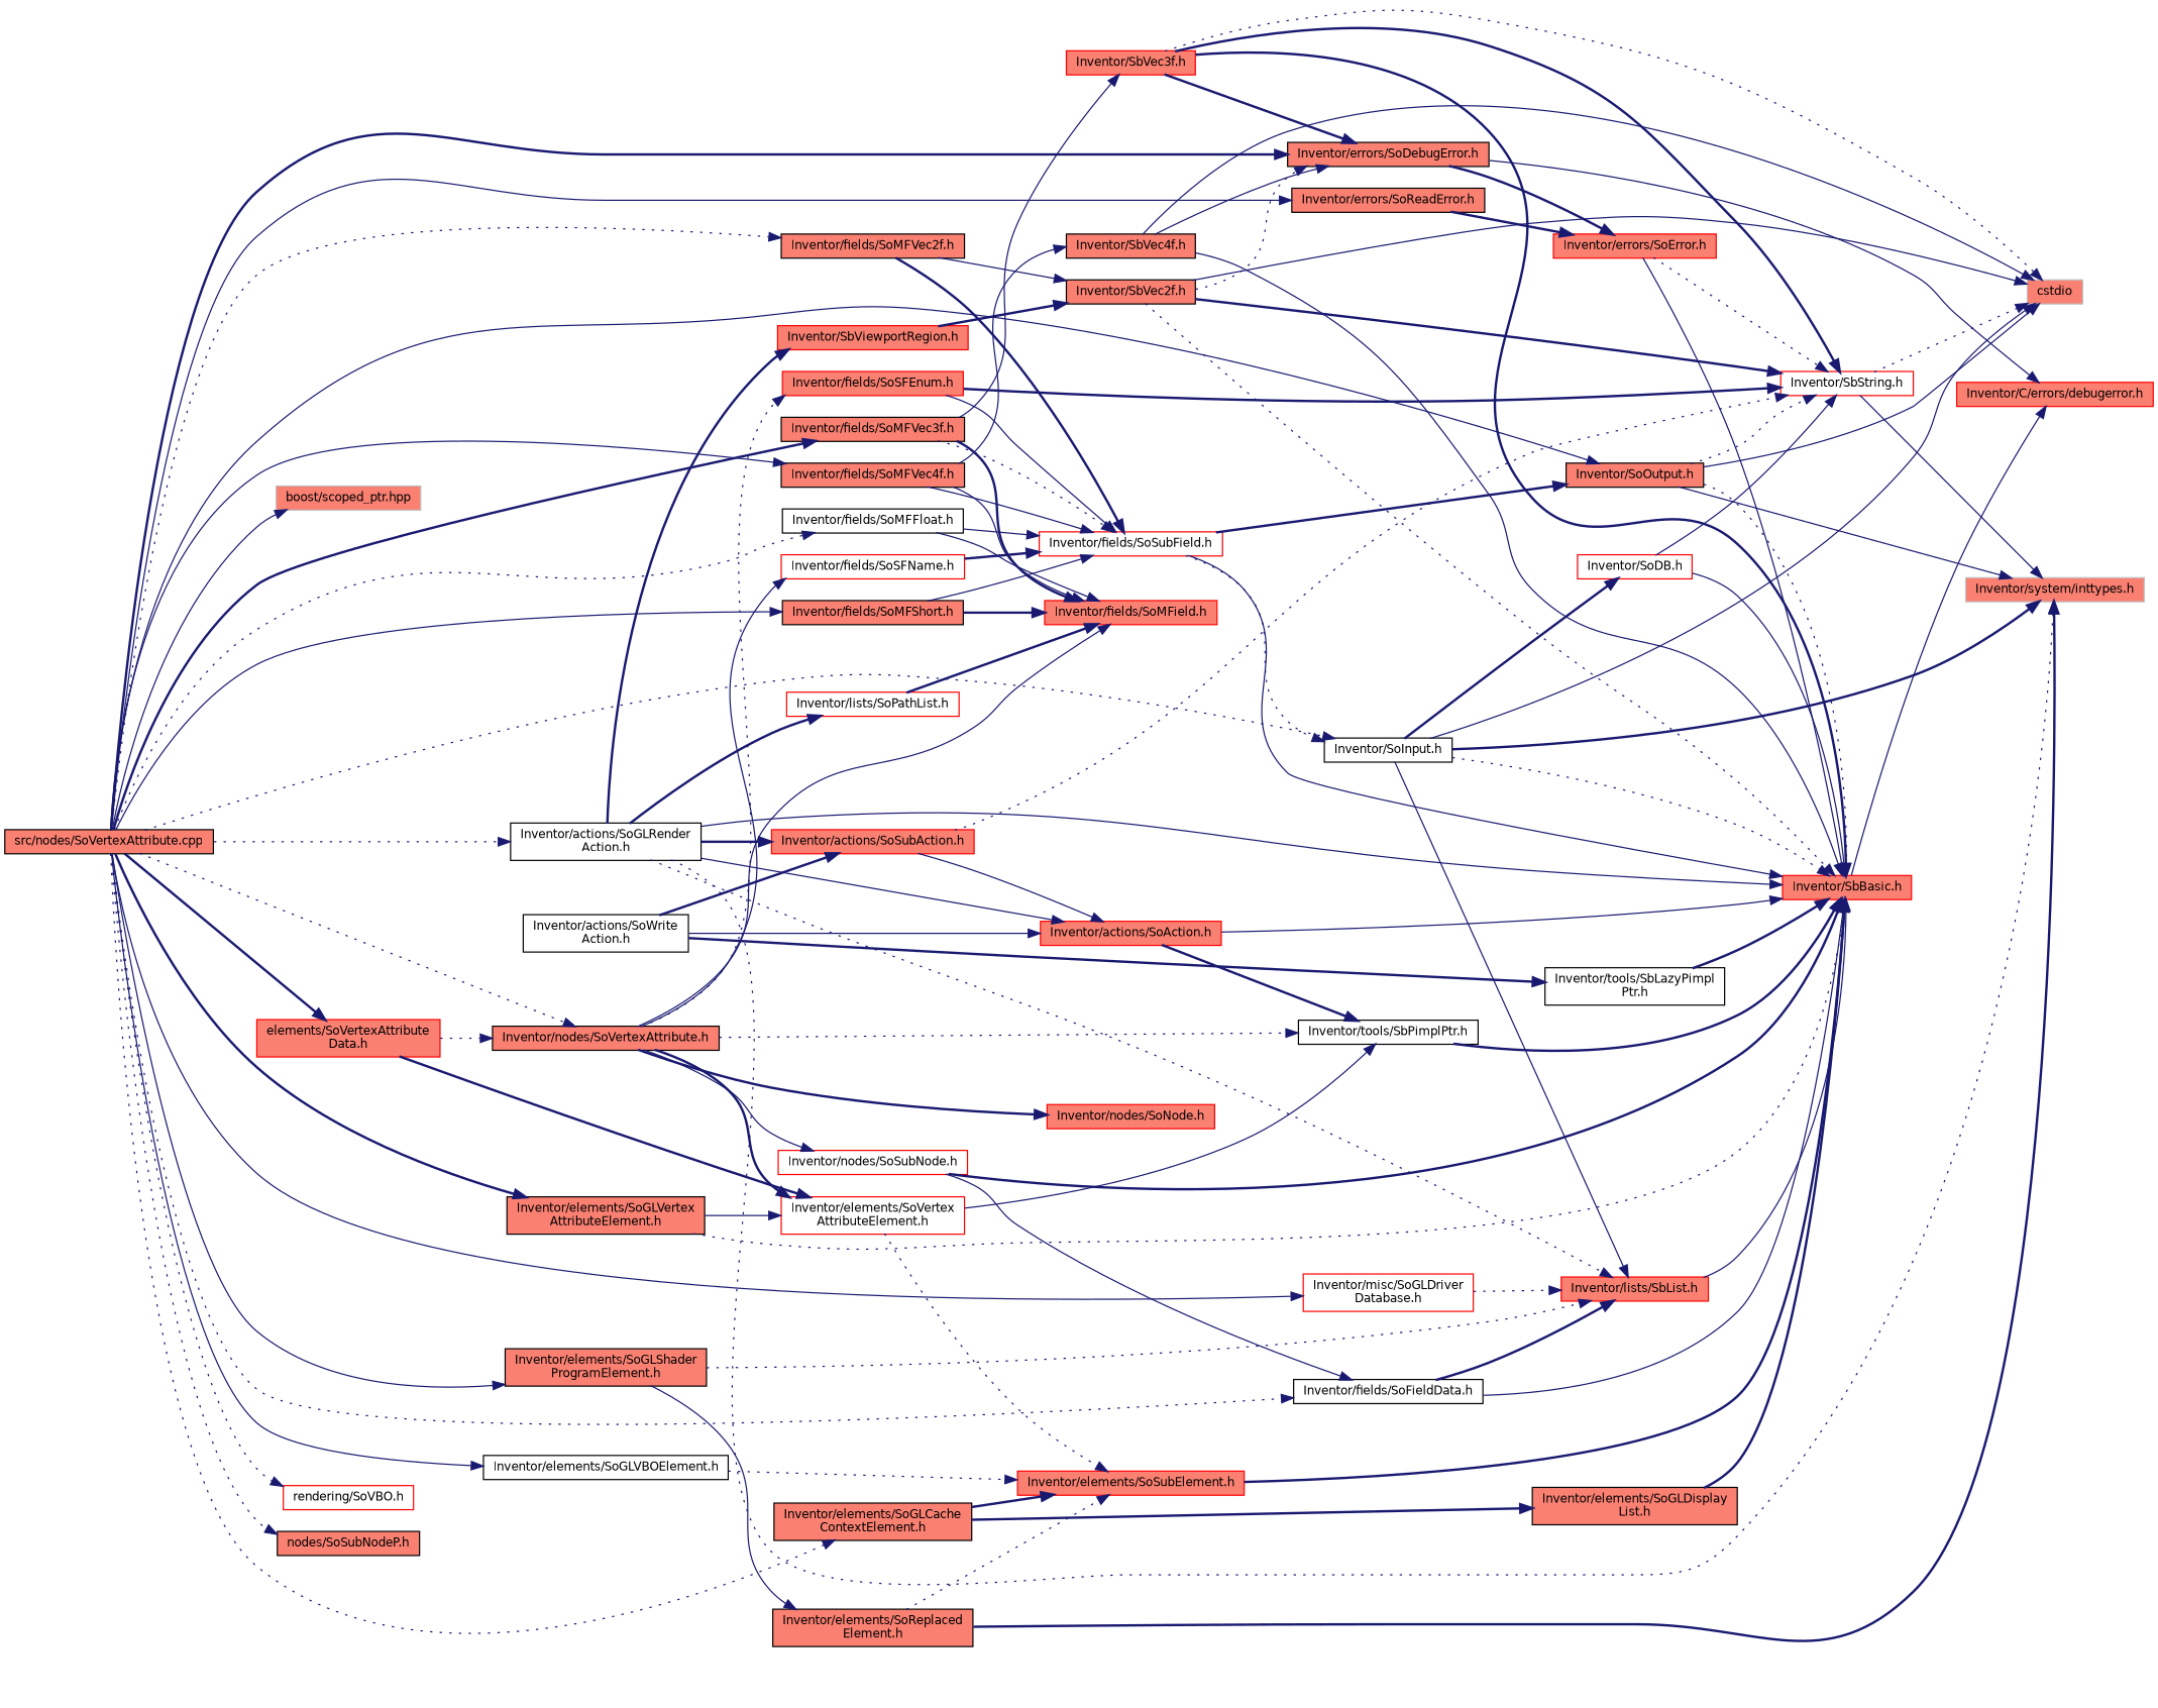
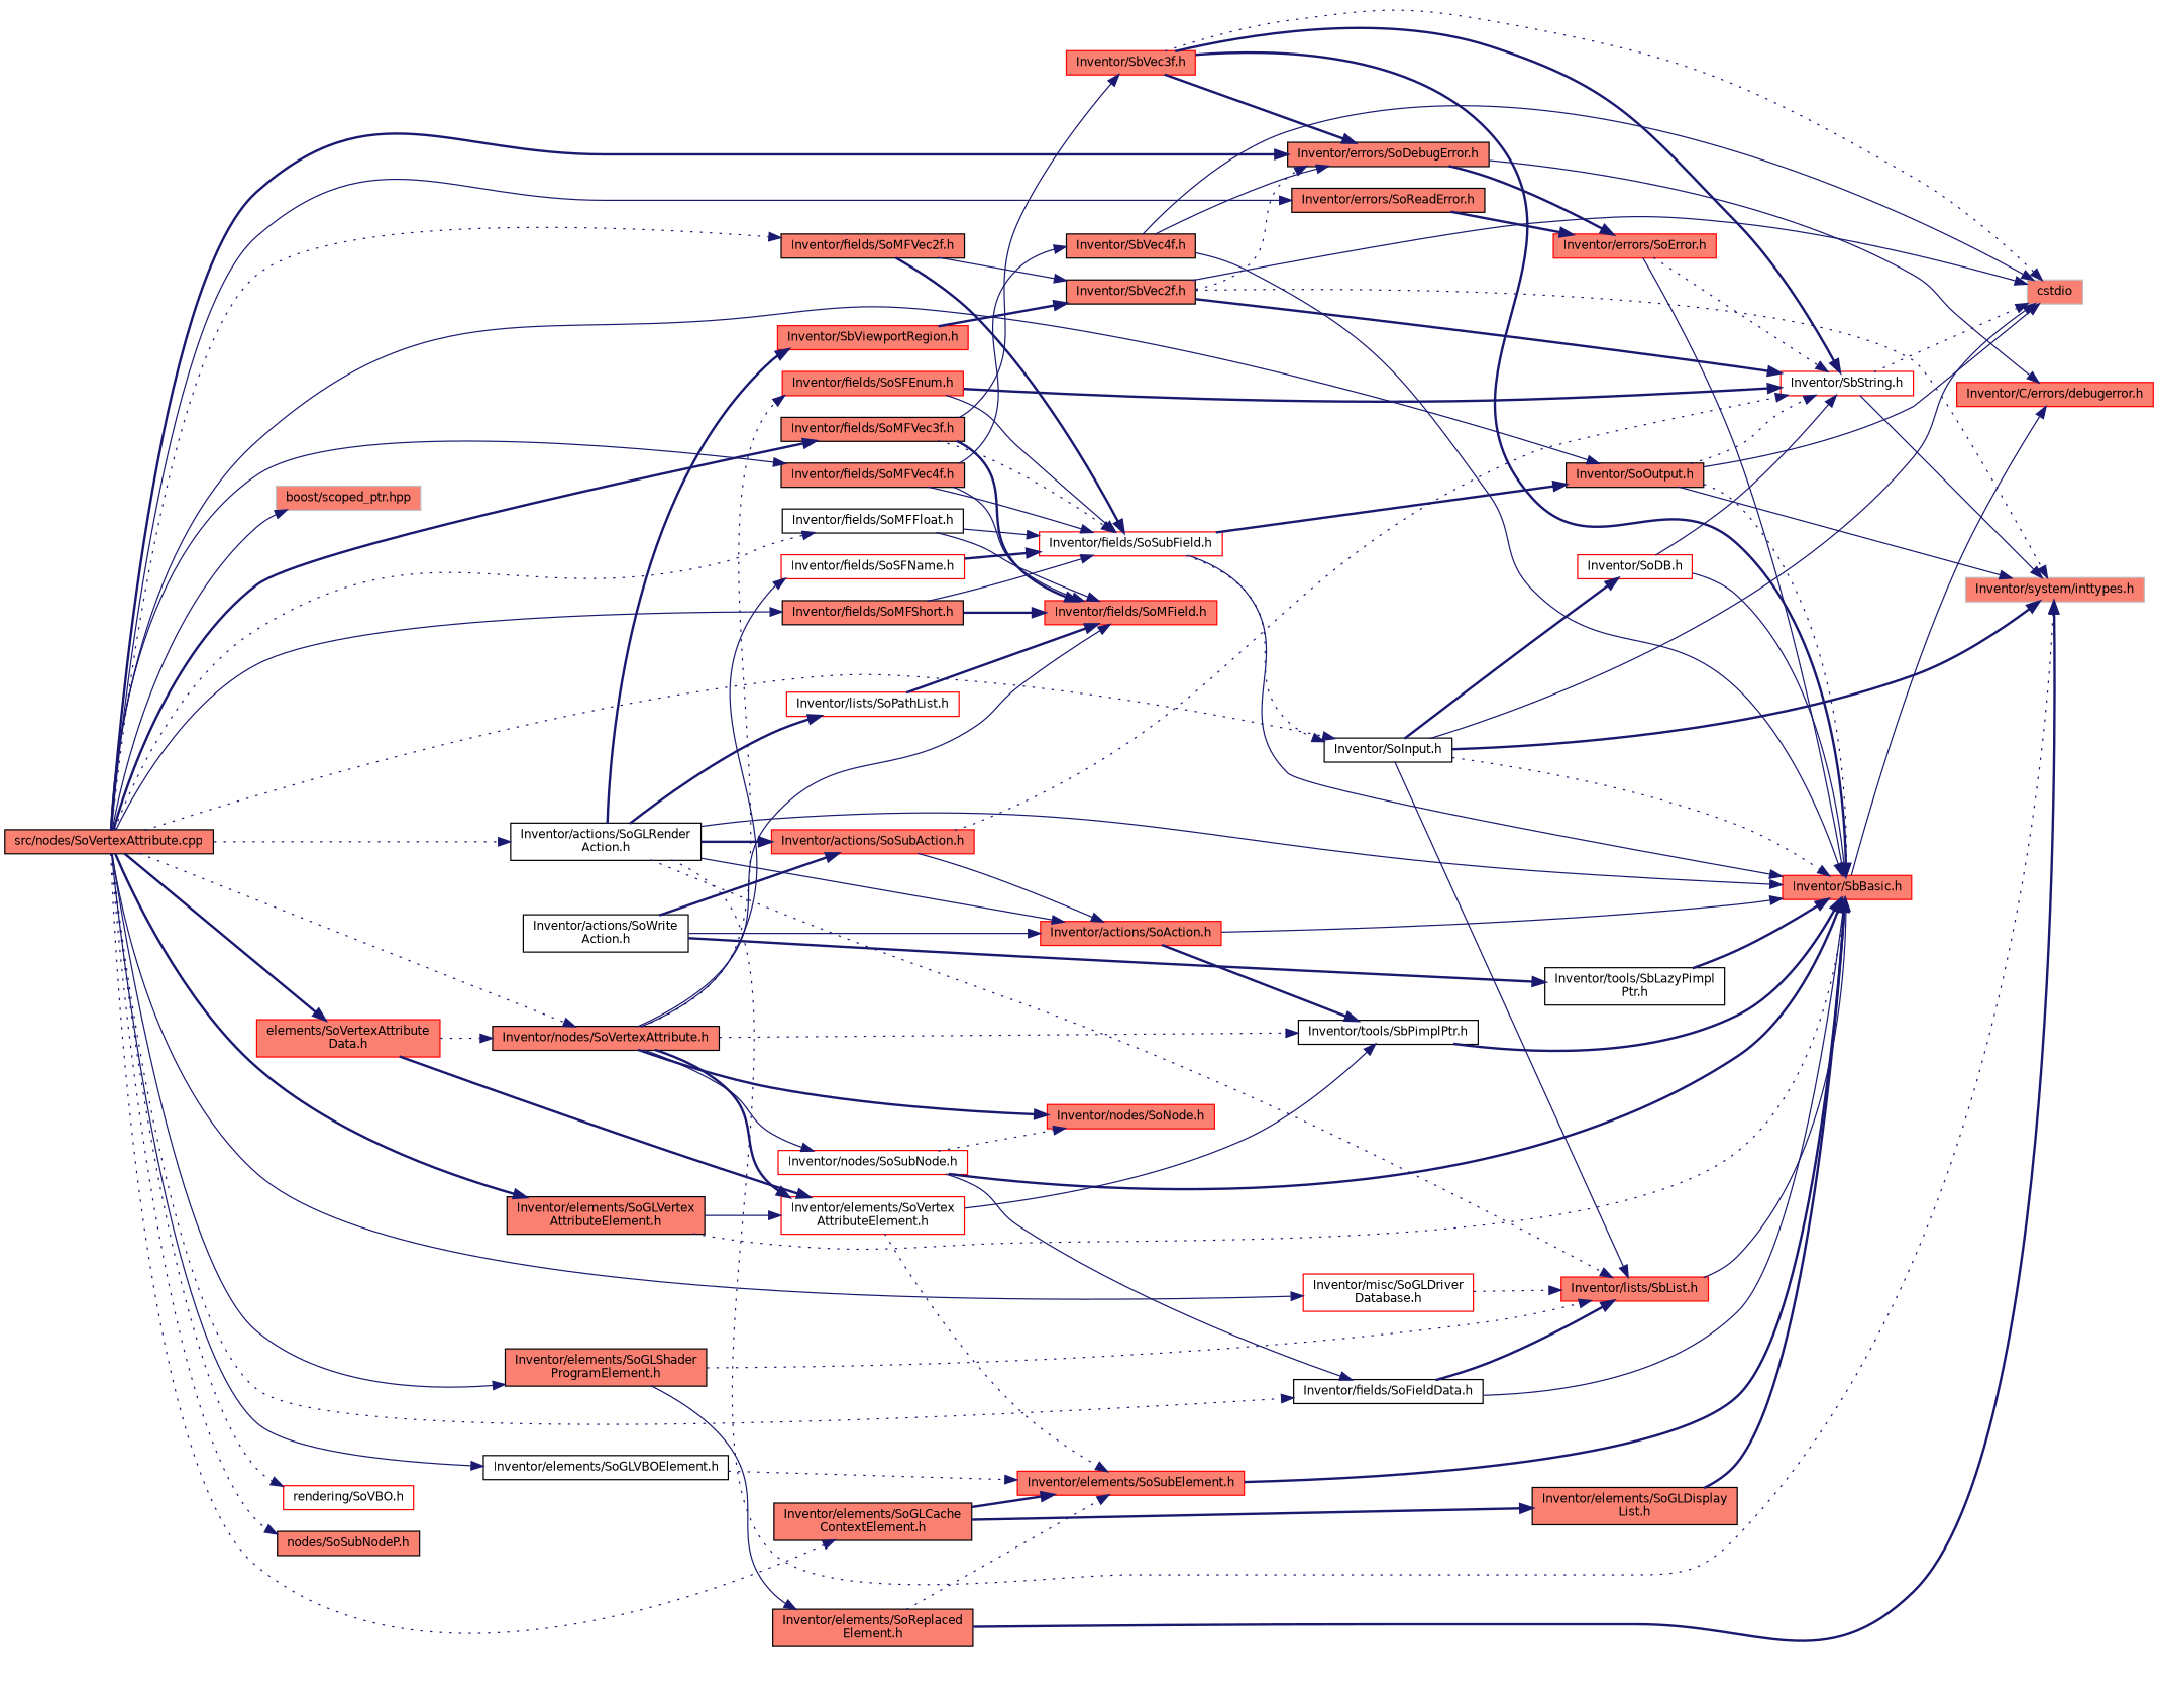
  digraph {
    rankdir=LR
    node [color=black fillcolor=salmon fontname=Helvetica fontsize=10 shape=record style=filled]
    edge [color=midnightblue fontname=Helvetica fontsize=10 labelfontname=Helvetica labelfontsize=10 style=solid]
    n1 [fontcolor=black height=0.2 label="src/nodes/SoVertexAttribute.cpp" width=0.4]
    n2 [height=0.2 label="Inventor/nodes/SoVertexAttribute.h" width=0.4]
    n3 [fillcolor=white height=0.2 label="Inventor/fields/SoFieldData.h" width=0.4]
    n4 [fillcolor=white height=0.2 label="Inventor/SoInput.h" width=0.4]
    n5 [height=0.2 label="Inventor/SoOutput.h" width=0.4]
    n6 [height=0.2 label="Inventor/elements/SoGLVertex\lAttributeElement.h" width=0.4]
    n7 [color=grey75 height=0.2 label="boost/scoped_ptr.hpp" width=0.4]
    n8 [fillcolor=white height=0.2 label="Inventor/actions/SoGLRender\lAction.h" width=0.4]
    n9 [height=0.2 label="Inventor/errors/SoDebugError.h" width=0.4]
    n10 [fillcolor=white height=0.2 label="Inventor/fields/SoMFFloat.h" width=0.4]
    n11 [height=0.2 label="Inventor/fields/SoMFVec2f.h" width=0.4]
    n12 [height=0.2 label="Inventor/fields/SoMFVec3f.h" width=0.4]
    n13 [height=0.2 label="Inventor/fields/SoMFVec4f.h" width=0.4]
    n14 [height=0.2 label="Inventor/fields/SoMFShort.h" width=0.4]
    n15 [height=0.2 label="Inventor/errors/SoReadError.h" width=0.4]
    n16 [height=0.2 label="Inventor/elements/SoGLShader\lProgramElement.h" width=0.4]
    n17 [height=0.2 label="Inventor/elements/SoGLCache\lContextElement.h" width=0.4]
    n18 [fillcolor=white height=0.2 label="Inventor/elements/SoGLVBOElement.h" width=0.4]
    n19 [color=red fillcolor=white height=0.2 label="Inventor/misc/SoGLDriver\lDatabase.h" width=0.4]
    n20 [color=red fillcolor=white height=0.2 label="rendering/SoVBO.h" width=0.4]
    n21 [height=0.2 label="nodes/SoSubNodeP.h" width=0.4]
    n22 [color=red height=0.2 label="elements/SoVertexAttribute\lData.h" width=0.4]
    n23 [color=red height=0.2 label="Inventor/nodes/SoNode.h" width=0.4]
    n24 [color=red fillcolor=white height=0.2 label="Inventor/nodes/SoSubNode.h" width=0.4]
    n25 [color=red fillcolor=white height=0.2 label="Inventor/elements/SoVertex\lAttributeElement.h" width=0.4]
    n26 [fillcolor=white height=0.2 label="Inventor/tools/SbPimplPtr.h" width=0.4]
    n27 [color=red fillcolor=white height=0.2 label="Inventor/fields/SoSFName.h" width=0.4]
    n28 [color=red height=0.2 label="Inventor/fields/SoMField.h" width=0.4]
    n29 [color=red height=0.2 label="Inventor/fields/SoSFEnum.h" width=0.4]
    n30 [color=red height=0.2 label="Inventor/SbBasic.h" width=0.4]
    n31 [color=red height=0.2 label="Inventor/lists/SbList.h" width=0.4]
    n32 [color=grey75 height=0.2 label="Inventor/system/inttypes.h" width=0.4]
    n33 [color=grey75 height=0.2 label=cstdio width=0.4]
    n34 [color=red fillcolor=white height=0.2 label="Inventor/SoDB.h" width=0.4]
    n35 [color=red fillcolor=white height=0.2 label="Inventor/SbString.h" width=0.4]
    n36 [fillcolor=white height=0.2 label="Inventor/actions/SoWrite\lAction.h" width=0.4]
    n37 [color=red height=0.2 label="Inventor/actions/SoAction.h" width=0.4]
    n38 [color=red height=0.2 label="Inventor/actions/SoSubAction.h" width=0.4]
    n39 [fillcolor=white height=0.2 label="Inventor/tools/SbLazyPimpl\lPtr.h" width=0.4]
    n40 [color=red height=0.2 label="Inventor/SbViewportRegion.h" width=0.4]
    n41 [color=red fillcolor=white height=0.2 label="Inventor/lists/SoPathList.h" width=0.4]
    n42 [color=red height=0.2 label="Inventor/C/errors/debugerror.h" width=0.4]
    n43 [color=red height=0.2 label="Inventor/errors/SoError.h" width=0.4]
    n44 [color=red fillcolor=white height=0.2 label="Inventor/fields/SoSubField.h" width=0.4]
    n45 [height=0.2 label="Inventor/SbVec2f.h" width=0.4]
    n46 [color=red height=0.2 label="Inventor/SbVec3f.h" width=0.4]
    n47 [height=0.2 label="Inventor/SbVec4f.h" width=0.4]
    n48 [height=0.2 label="Inventor/elements/SoReplaced\lElement.h" width=0.4]
    n49 [color=red height=0.2 label="Inventor/elements/SoSubElement.h" width=0.4]
    n50 [height=0.2 label="Inventor/elements/SoGLDisplay\lList.h" width=0.4]
    n1 -> n2 [style=dotted]
    n1 -> n3 [style=dotted]
    n1 -> n4 [style=dotted]
    n1 -> n5
    n1 -> n6 [style=bold]
    n1 -> n7
    n1 -> n8 [style=dotted]
    n1 -> n9 [style=bold]
    n1 -> n10 [style=dotted]
    n1 -> n11 [style=dotted]
    n1 -> n12 [style=bold]
    n1 -> n13
    n1 -> n14
    n1 -> n15
    n1 -> n16
    n1 -> n17 [style=dotted]
    n1 -> n18
    n1 -> n19
    n1 -> n20 [style=dotted]
    n1 -> n21 [style=dotted]
    n1 -> n22 [style=bold]
    n2 -> n23 [style=bold]
    n2 -> n24
    n2 -> n25 [style=bold]
    n2 -> n26 [style=dotted]
    n2 -> n27
    n2 -> n28
    n2 -> n29 [style=dotted]
    n3 -> n30
    n3 -> n31 [style=bold]
    n4 -> n30 [style=dotted]
    n4 -> n31
    n4 -> n32 [style=bold]
    n4 -> n33
    n4 -> n34 [style=bold]
    n5 -> n30 [style=dotted]
    n5 -> n32
    n5 -> n33
    n5 -> n35 [style=dotted]
    n6 -> n25
    n6 -> n30 [style=dotted]
    n8 -> n30
    n8 -> n31 [style=dotted]
    n8 -> n32 [style=dotted]
    n8 -> n37
    n8 -> n38 [style=bold]
    n8 -> n40 [style=bold]
    n8 -> n41 [style=bold]
    n9 -> n42
    n9 -> n43 [style=bold]
    n10 -> n28
    n10 -> n44
    n11 -> n44 [style=bold]
    n11 -> n45
    n12 -> n28 [style=bold]
    n12 -> n44 [style=dotted]
    n12 -> n46
    n13 -> n28
    n13 -> n44
    n13 -> n47
    n14 -> n28 [style=bold]
    n14 -> n44
    n15 -> n43 [style=bold]
    n16 -> n31 [style=dotted]
    n16 -> n48
    n17 -> n49 [style=bold]
    n17 -> n50 [style=bold]
    n18 -> n49 [style=dotted]
    n19 -> n31 [style=dotted]
    n22 -> n2 [style=dotted]
    n22 -> n25 [style=bold]
    n24 -> n3
+   n24 -> n23 [style=dotted]
    n24 -> n30 [style=bold]
    n25 -> n26
    n25 -> n49 [style=dotted]
    n26 -> n30 [style=bold]
    n27 -> n44 [style=bold]
    n29 -> n35 [style=bold]
    n29 -> n44
    n30 -> n42
    n31 -> n30
    n34 -> n30
    n34 -> n35
    n35 -> n32
    n35 -> n33 [style=dotted]
    n36 -> n37
    n36 -> n38 [style=bold]
    n36 -> n39 [style=bold]
    n37 -> n26 [style=bold]
    n37 -> n30
    n38 -> n35 [style=dotted]
    n38 -> n37
    n39 -> n30 [style=bold]
    n40 -> n45 [style=bold]
    n41 -> n28 [style=bold]
    n43 -> n30
    n43 -> n35 [style=dotted]
    n44 -> n4 [style=dotted]
    n44 -> n5 [style=bold]
    n44 -> n30
    n45 -> n9 [style=dotted]
-   n45 -> n30 [style=dotted]
+   n45 -> n32 [style=dotted]
    n45 -> n33
    n45 -> n35 [style=bold]
    n46 -> n9 [style=bold]
    n46 -> n30 [style=bold]
    n46 -> n33 [style=dotted]
    n46 -> n35 [style=bold]
    n47 -> n9
    n47 -> n30
    n47 -> n33
    n48 -> n32 [style=bold]
    n48 -> n49 [style=dotted]
    n49 -> n30 [style=bold]
    n50 -> n30 [style=bold]
  }
